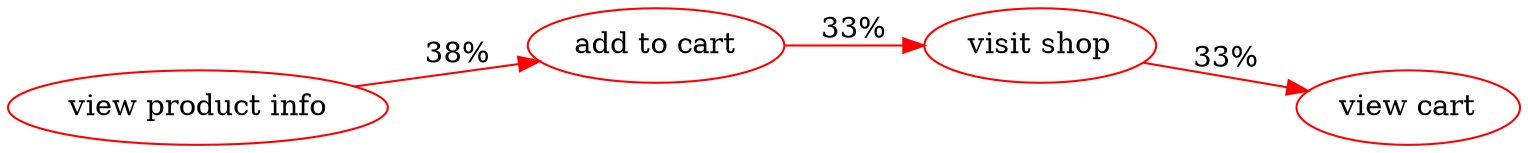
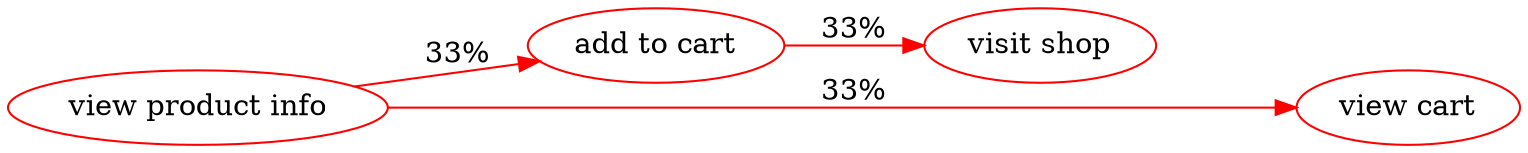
  digraph {
    rankdir=LR
    node [color=red shape=oval]
    edge [color=red shape=oval]
    n1 [label="view product info"]
    n2 [label="add to cart"]
    n3 [label="view cart"]
    n4 [label="visit shop"]
-   n1 -> n2 [label="38%"]
-   n4 -> n3 [label="33%"]
+   n1 -> n2 [label="33%"]
+   n1 -> n3 [label="33%"]
    n2 -> n4 [label="33%"]
  }
